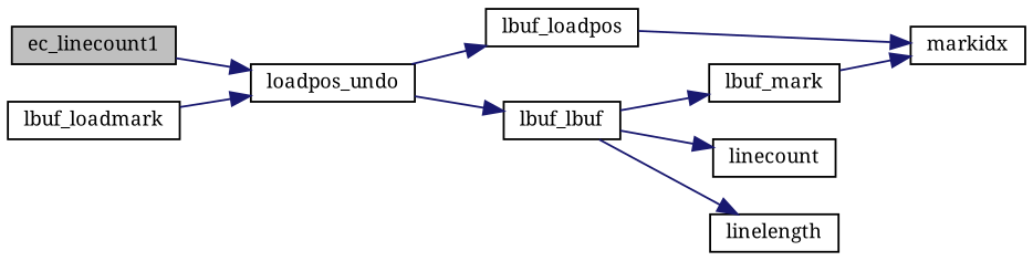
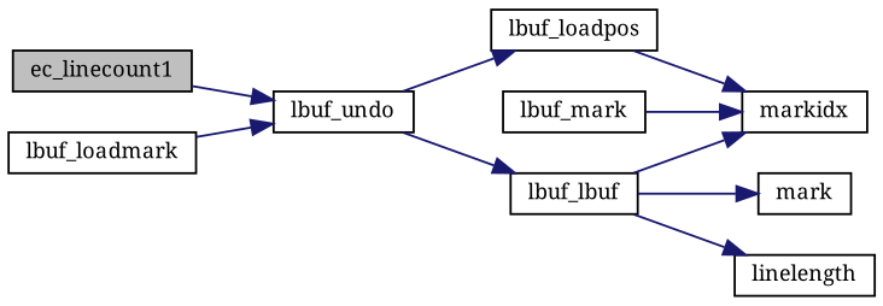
  digraph {
    fontname="Noto Serif"
    rankdir=LR
    node [color=black fillcolor=white fontname="Noto Serif" fontsize=10 shape=record style=filled]
    edge [color=midnightblue fontname="Noto Serif" fontsize=10 labelfontname=Helvetica labelfontsize=10 style=solid]
    n1 [fillcolor=grey75 fontcolor=black height=0.2 label=ec_linecount1 width=0.4]
-   n2 [height=0.2 label=loadpos_undo width=0.4]
+   n2 [height=0.2 label=lbuf_undo width=0.4]
    n3 [height=0.2 label=lbuf_loadpos width=0.4]
    n4 [height=0.2 label=lbuf_lbuf width=0.4]
    n5 [height=0.2 label=lbuf_loadmark width=0.4]
    n6 [height=0.2 label=markidx width=0.4]
    n7 [height=0.2 label=lbuf_mark width=0.4]
-   n8 [height=0.2 label=linecount width=0.4]
+   n8 [height=0.2 label=mark width=0.4]
    n9 [height=0.2 label=linelength width=0.4]
    n1 -> n2
    n2 -> n3
    n2 -> n4
    n3 -> n6
-   n4 -> n7
+   n4 -> n6
    n4 -> n8
    n4 -> n9
    n5 -> n2
    n7 -> n6
  }
